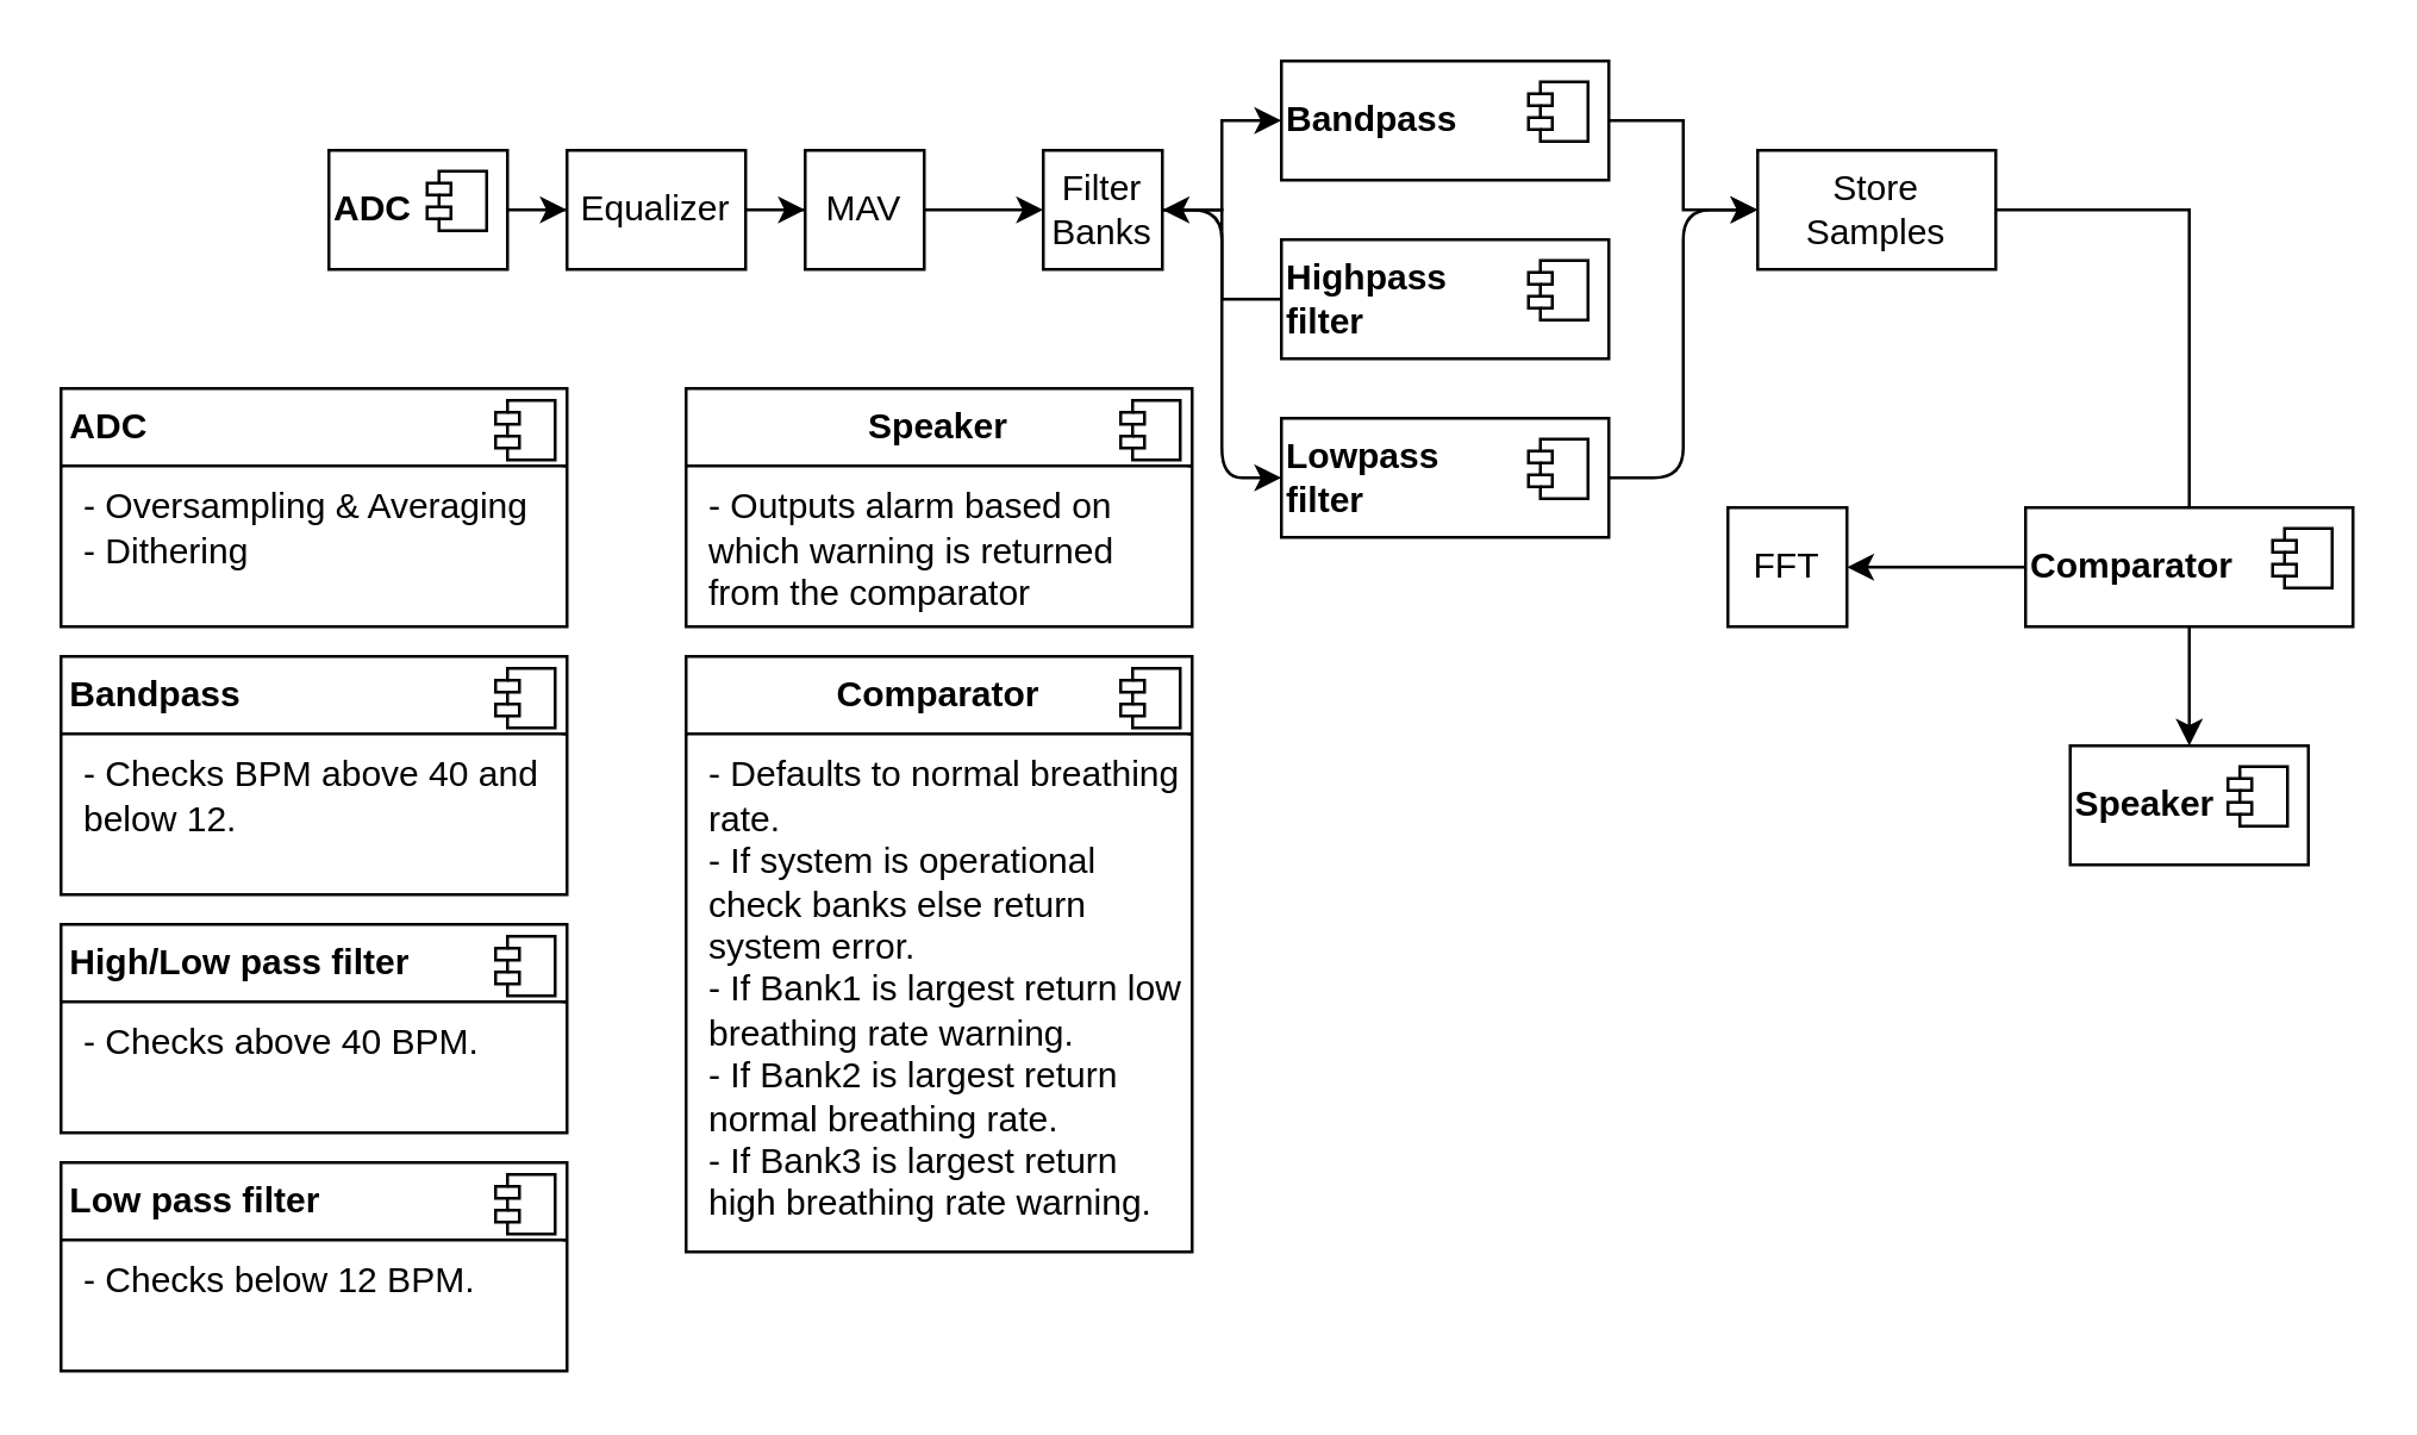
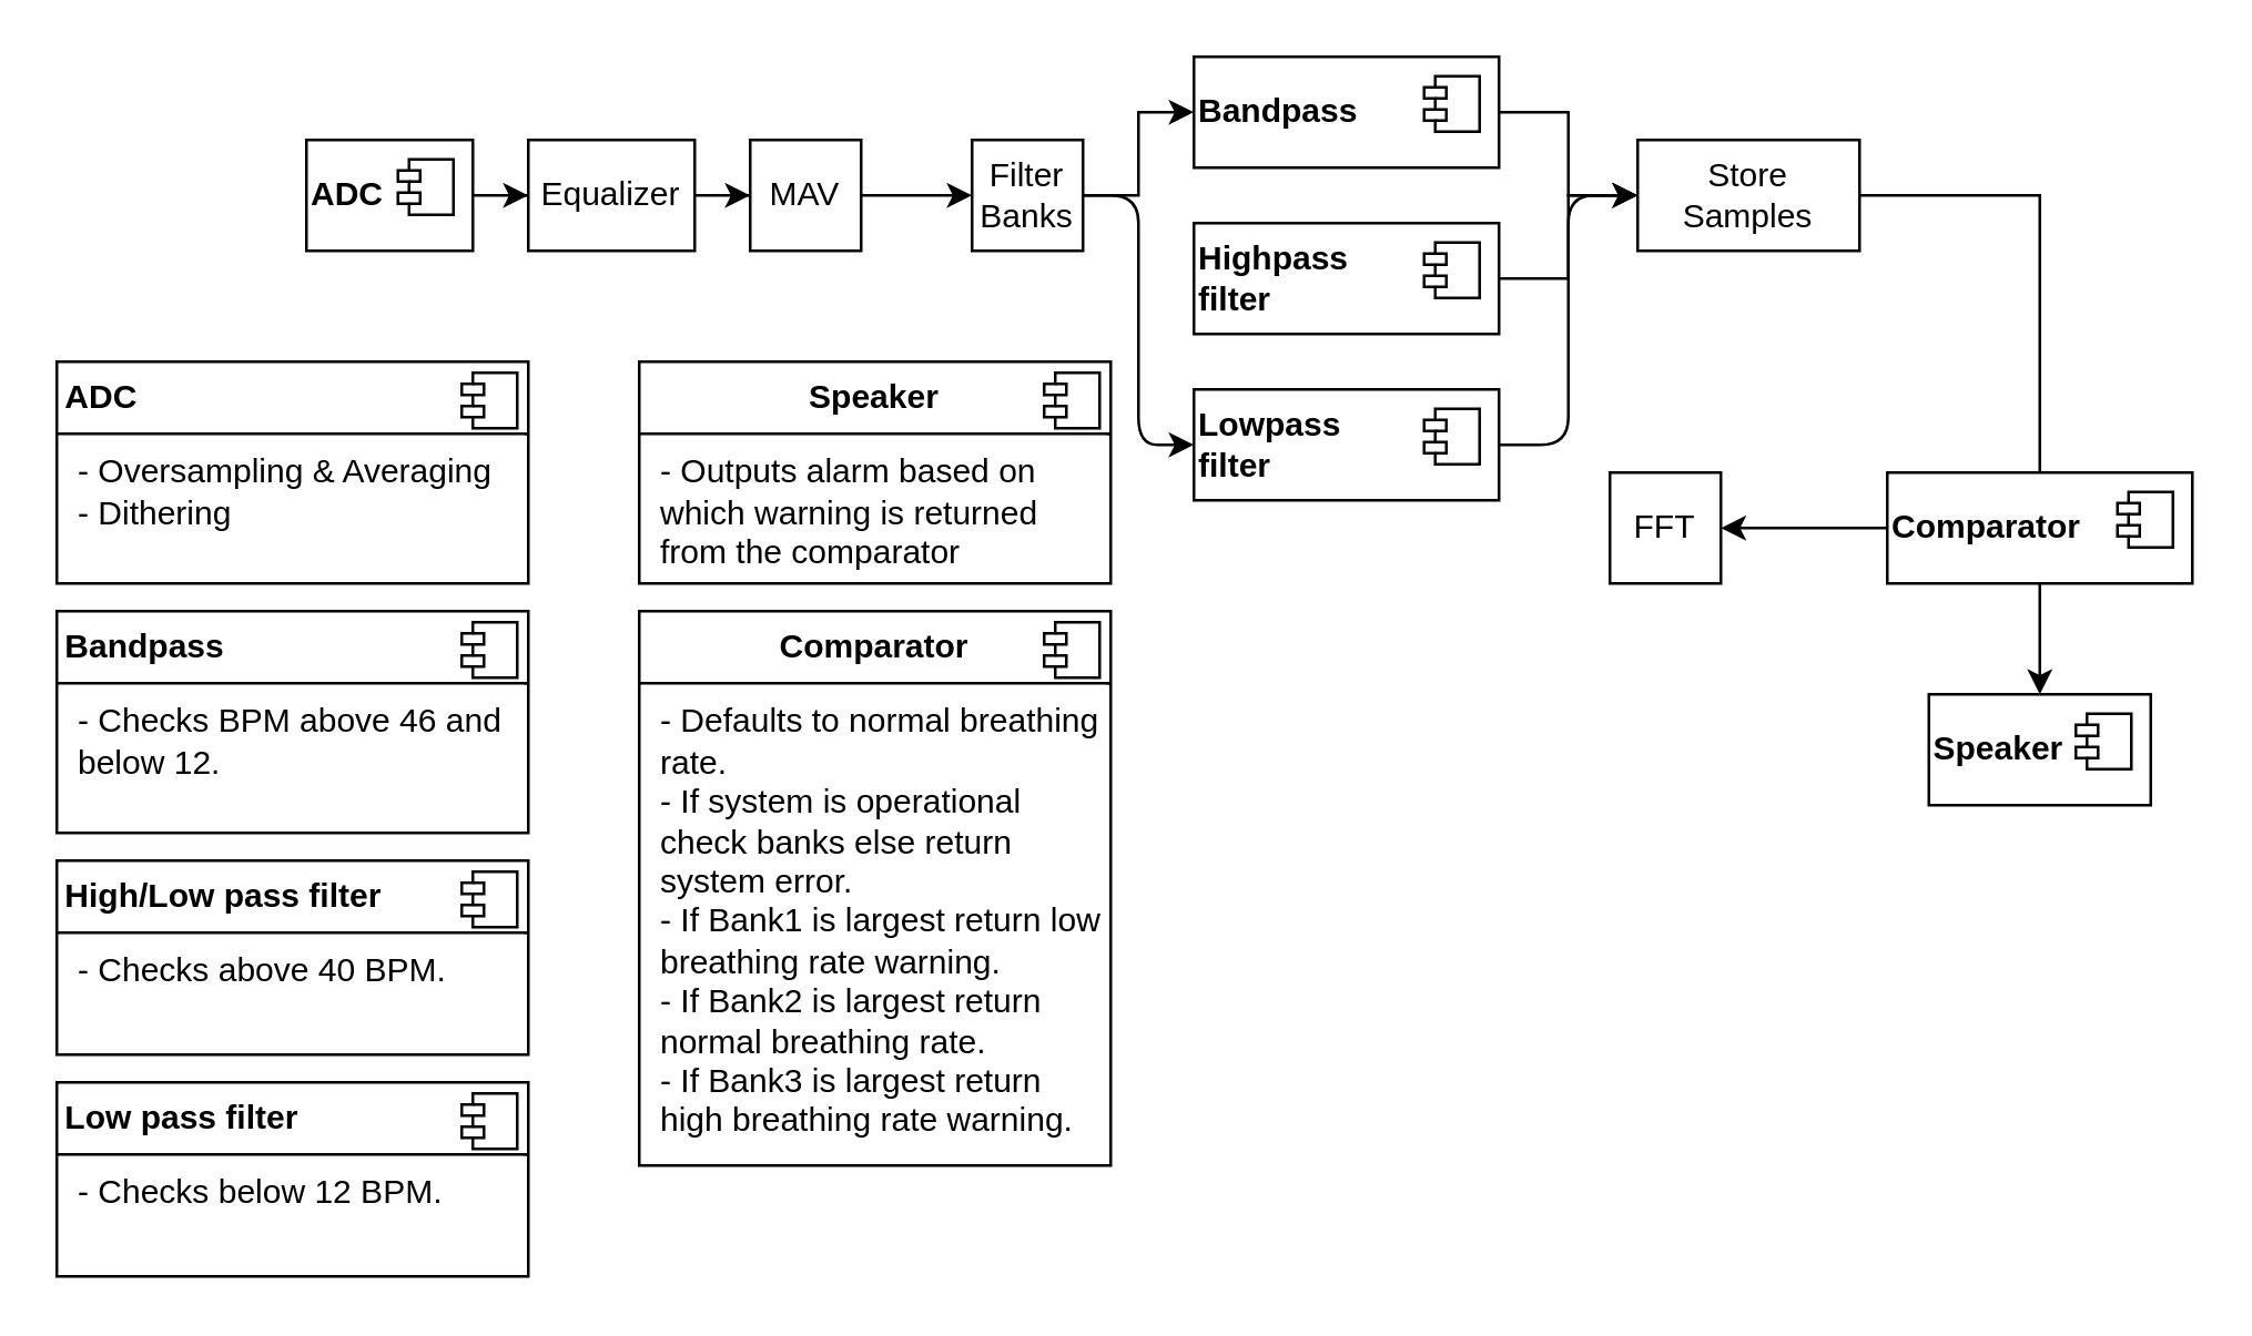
  <mxCell id="0" />
  <mxCell id="1" parent="0" />
  <mxCell id="2" value="" style="edgeStyle=orthogonalEdgeStyle;rounded=0;orthogonalLoop=1;jettySize=auto;html=1;" parent="1" source="3" target="5" edge="1"><mxGeometry relative="1" as="geometry" /></mxCell>
  <mxCell id="3" value="Equalizer" style="html=1;whiteSpace=wrap;" parent="1" vertex="1"><mxGeometry x="190" y="50" width="60" height="40" as="geometry" /></mxCell>
  <mxCell id="4" value="" style="edgeStyle=orthogonalEdgeStyle;rounded=0;orthogonalLoop=1;jettySize=auto;html=1;" parent="1" source="5" target="8" edge="1"><mxGeometry relative="1" as="geometry" /></mxCell>
  <mxCell id="5" value="MAV" style="html=1;whiteSpace=wrap;" parent="1" vertex="1"><mxGeometry x="270" y="50" width="40" height="40" as="geometry" /></mxCell>
  <mxCell id="6" style="edgeStyle=orthogonalEdgeStyle;rounded=0;orthogonalLoop=1;jettySize=auto;html=1;entryX=0;entryY=0.5;entryDx=0;entryDy=0;" parent="1" source="8" target="20" edge="1"><mxGeometry relative="1" as="geometry" /></mxCell>
  <mxCell id="7" style="html=1;entryX=0;entryY=0.5;entryDx=0;entryDy=0;edgeStyle=orthogonalEdgeStyle;elbow=vertical;" parent="1" source="8" target="38" edge="1"><mxGeometry relative="1" as="geometry" /></mxCell>
  <mxCell id="8" value="Filter Banks" style="html=1;whiteSpace=wrap;" parent="1" vertex="1"><mxGeometry x="350" y="50" width="40" height="40" as="geometry" /></mxCell>
  <mxCell id="9" style="edgeStyle=orthogonalEdgeStyle;rounded=0;orthogonalLoop=1;jettySize=auto;html=1;entryX=0;entryY=0.5;entryDx=0;entryDy=0;" parent="1" source="10" target="3" edge="1"><mxGeometry relative="1" as="geometry" /></mxCell>
  <mxCell id="10" value="&lt;b&gt;ADC&lt;/b&gt;" style="html=1;dropTarget=0;whiteSpace=wrap;align=left;" parent="1" vertex="1"><mxGeometry x="110" y="50" width="60" height="40" as="geometry" /></mxCell>
  <mxCell id="11" value="" style="shape=module;jettyWidth=8;jettyHeight=4;" parent="10" vertex="1"><mxGeometry x="1" width="20" height="20" relative="1" as="geometry"><mxPoint x="-27" y="7" as="offset" /></mxGeometry></mxCell>
  <mxCell id="12" value="&lt;p style=&quot;margin: 6px 0px 0px;&quot;&gt;&lt;b&gt;&lt;font&gt;&amp;nbsp;ADC&lt;/font&gt;&lt;/b&gt;&lt;/p&gt;&lt;hr size=&quot;1&quot; style=&quot;border-style:solid;&quot;&gt;&lt;p style=&quot;margin:0px;margin-left:8px;&quot;&gt;- Oversampling &amp;amp; Averaging&lt;/p&gt;&lt;p style=&quot;margin:0px;margin-left:8px;&quot;&gt;- Dithering&lt;/p&gt;" style="align=left;overflow=fill;html=1;dropTarget=0;whiteSpace=wrap;" parent="1" vertex="1"><mxGeometry x="20" y="130" width="170" height="80" as="geometry" /></mxCell>
  <mxCell id="13" value="" style="shape=component;jettyWidth=8;jettyHeight=4;" parent="12" vertex="1"><mxGeometry x="1" width="20" height="20" relative="1" as="geometry"><mxPoint x="-24" y="4" as="offset" /></mxGeometry></mxCell>
- <mxCell id="14" value="&lt;p style=&quot;margin: 6px 0px 0px;&quot;&gt;&lt;b&gt;&lt;font&gt;&amp;nbsp;Bandpass&lt;/font&gt;&lt;/b&gt;&lt;/p&gt;&lt;hr size=&quot;1&quot; style=&quot;border-style:solid;&quot;&gt;&lt;p style=&quot;margin:0px;margin-left:8px;&quot;&gt;- Checks BPM above 40 and below 12.&lt;/p&gt;" style="align=left;overflow=fill;html=1;dropTarget=0;whiteSpace=wrap;" parent="1" vertex="1"><mxGeometry x="20" y="220" width="170" height="80" as="geometry" /></mxCell>
+ <mxCell id="14" value="&lt;p style=&quot;margin: 6px 0px 0px;&quot;&gt;&lt;b&gt;&lt;font&gt;&amp;nbsp;Bandpass&lt;/font&gt;&lt;/b&gt;&lt;/p&gt;&lt;hr size=&quot;1&quot; style=&quot;border-style:solid;&quot;&gt;&lt;p style=&quot;margin:0px;margin-left:8px;&quot;&gt;- Checks BPM above 46 and below 12.&lt;/p&gt;" style="align=left;overflow=fill;html=1;dropTarget=0;whiteSpace=wrap;" parent="1" vertex="1"><mxGeometry x="20" y="220" width="170" height="80" as="geometry" /></mxCell>
  <mxCell id="15" value="" style="shape=component;jettyWidth=8;jettyHeight=4;" parent="14" vertex="1"><mxGeometry x="1" width="20" height="20" relative="1" as="geometry"><mxPoint x="-24" y="4" as="offset" /></mxGeometry></mxCell>
- <mxCell id="16" style="edgeStyle=orthogonalEdgeStyle;rounded=0;orthogonalLoop=1;jettySize=auto;html=1;" parent="1" source="17" target="8" edge="1"><mxGeometry relative="1" as="geometry" /></mxCell>
+ <mxCell id="16" style="edgeStyle=orthogonalEdgeStyle;rounded=0;orthogonalLoop=1;jettySize=auto;html=1;entryX=0;entryY=0.5;entryDx=0;entryDy=0;" parent="1" source="17" target="25" edge="1"><mxGeometry relative="1" as="geometry" /></mxCell>
  <mxCell id="17" value="&lt;font&gt;&lt;b&gt;High&lt;/b&gt;&lt;/font&gt;&lt;b style=&quot;background-color: transparent;&quot;&gt;pass&amp;nbsp;&lt;/b&gt;&lt;div&gt;&lt;b style=&quot;background-color: transparent;&quot;&gt;filter&lt;/b&gt;&lt;/div&gt;" style="html=1;dropTarget=0;whiteSpace=wrap;align=left;" parent="1" vertex="1"><mxGeometry x="430" y="80" width="110" height="40" as="geometry" /></mxCell>
  <mxCell id="18" value="" style="shape=module;jettyWidth=8;jettyHeight=4;" parent="17" vertex="1"><mxGeometry x="1" width="20" height="20" relative="1" as="geometry"><mxPoint x="-27" y="7" as="offset" /></mxGeometry></mxCell>
  <mxCell id="19" style="edgeStyle=orthogonalEdgeStyle;rounded=0;orthogonalLoop=1;jettySize=auto;html=1;entryX=0;entryY=0.5;entryDx=0;entryDy=0;" parent="1" source="20" target="25" edge="1"><mxGeometry relative="1" as="geometry" /></mxCell>
  <mxCell id="20" value="&lt;b&gt;Bandpass&lt;/b&gt;" style="html=1;dropTarget=0;whiteSpace=wrap;align=left;" parent="1" vertex="1"><mxGeometry x="430" y="20" width="110" height="40" as="geometry" /></mxCell>
  <mxCell id="21" value="" style="shape=module;jettyWidth=8;jettyHeight=4;" parent="20" vertex="1"><mxGeometry x="1" width="20" height="20" relative="1" as="geometry"><mxPoint x="-27" y="7" as="offset" /></mxGeometry></mxCell>
  <mxCell id="22" value="&lt;p style=&quot;margin: 6px 0px 0px;&quot;&gt;&lt;b&gt;&amp;nbsp;High/Low pass filter&lt;/b&gt;&lt;/p&gt;&lt;hr size=&quot;1&quot; style=&quot;border-style:solid;&quot;&gt;&lt;p style=&quot;margin:0px;margin-left:8px;&quot;&gt;- Checks above 40 BPM.&lt;/p&gt;" style="align=left;overflow=fill;html=1;dropTarget=0;whiteSpace=wrap;" parent="1" vertex="1"><mxGeometry x="20" y="310" width="170" height="70" as="geometry" /></mxCell>
  <mxCell id="23" value="" style="shape=component;jettyWidth=8;jettyHeight=4;" parent="22" vertex="1"><mxGeometry x="1" width="20" height="20" relative="1" as="geometry"><mxPoint x="-24" y="4" as="offset" /></mxGeometry></mxCell>
  <mxCell id="24" style="edgeStyle=orthogonalEdgeStyle;rounded=0;orthogonalLoop=1;jettySize=auto;html=1;entryX=0.5;entryY=0;entryDx=0;entryDy=0;endArrow=none;" parent="1" source="25" target="31" edge="1"><mxGeometry relative="1" as="geometry" /></mxCell>
  <mxCell id="25" value="Store Samples" style="html=1;whiteSpace=wrap;" parent="1" vertex="1"><mxGeometry x="590" y="50" width="80" height="40" as="geometry" /></mxCell>
  <mxCell id="26" value="FFT" style="html=1;whiteSpace=wrap;" parent="1" vertex="1"><mxGeometry x="580" y="170" width="40" height="40" as="geometry" /></mxCell>
  <mxCell id="27" value="&lt;p style=&quot;margin:0px;margin-top:6px;text-align:center;&quot;&gt;&lt;b&gt;&lt;font&gt;Comparator&lt;/font&gt;&lt;/b&gt;&lt;/p&gt;&lt;hr size=&quot;1&quot; style=&quot;border-style:solid;&quot;&gt;&lt;p style=&quot;margin:0px;margin-left:8px;&quot;&gt;&lt;font&gt;- Defaults to normal breathing rate.&lt;/font&gt;&lt;/p&gt;&lt;p style=&quot;margin:0px;margin-left:8px;&quot;&gt;&lt;font&gt;- If system is operational check banks else return system error.&lt;/font&gt;&lt;/p&gt;&lt;p style=&quot;margin:0px;margin-left:8px;&quot;&gt;&lt;font&gt;- If Bank1&amp;nbsp;is largest return low breathing rate warning.&lt;/font&gt;&lt;/p&gt;&lt;p style=&quot;margin:0px;margin-left:8px;&quot;&gt;&lt;font&gt;- If Bank2 is largest return normal breathing rate.&lt;/font&gt;&lt;/p&gt;&lt;p style=&quot;margin:0px;margin-left:8px;&quot;&gt;&lt;font&gt;- If&amp;nbsp;&lt;span style=&quot;background-color: transparent;&quot;&gt;Bank3 is largest return high breathing rate warning.&lt;/span&gt;&lt;/font&gt;&lt;/p&gt;" style="align=left;overflow=fill;html=1;dropTarget=0;whiteSpace=wrap;" parent="1" vertex="1"><mxGeometry x="230" y="220" width="170" height="200" as="geometry" /></mxCell>
  <mxCell id="28" value="" style="shape=component;jettyWidth=8;jettyHeight=4;" parent="27" vertex="1"><mxGeometry x="1" width="20" height="20" relative="1" as="geometry"><mxPoint x="-24" y="4" as="offset" /></mxGeometry></mxCell>
  <mxCell id="29" style="edgeStyle=orthogonalEdgeStyle;rounded=0;orthogonalLoop=1;jettySize=auto;html=1;entryX=1;entryY=0.5;entryDx=0;entryDy=0;" parent="1" source="31" target="26" edge="1"><mxGeometry relative="1" as="geometry" /></mxCell>
  <mxCell id="30" style="edgeStyle=orthogonalEdgeStyle;rounded=0;orthogonalLoop=1;jettySize=auto;html=1;" parent="1" source="31" target="35" edge="1"><mxGeometry relative="1" as="geometry" /></mxCell>
  <mxCell id="31" value="&lt;b&gt;Comparator&lt;/b&gt;" style="html=1;dropTarget=0;whiteSpace=wrap;align=left;" parent="1" vertex="1"><mxGeometry x="680" y="170" width="110" height="40" as="geometry" /></mxCell>
  <mxCell id="32" value="" style="shape=module;jettyWidth=8;jettyHeight=4;" parent="31" vertex="1"><mxGeometry x="1" width="20" height="20" relative="1" as="geometry"><mxPoint x="-27" y="7" as="offset" /></mxGeometry></mxCell>
  <mxCell id="33" value="&lt;p style=&quot;margin:0px;margin-top:6px;text-align:center;&quot;&gt;&lt;b&gt;Speaker&lt;/b&gt;&lt;/p&gt;&lt;hr size=&quot;1&quot; style=&quot;border-style:solid;&quot;&gt;&lt;p style=&quot;margin:0px;margin-left:8px;&quot;&gt;- Outputs alarm based on which warning is returned from the comparator&lt;/p&gt;" style="align=left;overflow=fill;html=1;dropTarget=0;whiteSpace=wrap;" parent="1" vertex="1"><mxGeometry x="230" y="130" width="170" height="80" as="geometry" /></mxCell>
  <mxCell id="34" value="" style="shape=component;jettyWidth=8;jettyHeight=4;" parent="33" vertex="1"><mxGeometry x="1" width="20" height="20" relative="1" as="geometry"><mxPoint x="-24" y="4" as="offset" /></mxGeometry></mxCell>
  <mxCell id="35" value="&lt;b&gt;Speaker&lt;/b&gt;" style="html=1;dropTarget=0;whiteSpace=wrap;align=left;" parent="1" vertex="1"><mxGeometry x="695" y="250" width="80" height="40" as="geometry" /></mxCell>
  <mxCell id="36" value="" style="shape=module;jettyWidth=8;jettyHeight=4;" parent="35" vertex="1"><mxGeometry x="1" width="20" height="20" relative="1" as="geometry"><mxPoint x="-27" y="7" as="offset" /></mxGeometry></mxCell>
  <mxCell id="37" style="edgeStyle=orthogonalEdgeStyle;html=1;entryX=0;entryY=0.5;entryDx=0;entryDy=0;" parent="1" source="38" target="25" edge="1"><mxGeometry relative="1" as="geometry" /></mxCell>
  <mxCell id="38" value="&lt;font&gt;&lt;b style=&quot;background-color: transparent;&quot;&gt;Low&lt;/b&gt;&lt;/font&gt;&lt;b style=&quot;background-color: transparent;&quot;&gt;pass&lt;/b&gt;&lt;div&gt;&lt;b style=&quot;background-color: transparent;&quot;&gt;filter&lt;/b&gt;&lt;/div&gt;" style="html=1;dropTarget=0;whiteSpace=wrap;align=left;" parent="1" vertex="1"><mxGeometry x="430" y="140" width="110" height="40" as="geometry" /></mxCell>
  <mxCell id="39" value="" style="shape=module;jettyWidth=8;jettyHeight=4;" parent="38" vertex="1"><mxGeometry x="1" width="20" height="20" relative="1" as="geometry"><mxPoint x="-27" y="7" as="offset" /></mxGeometry></mxCell>
  <mxCell id="40" value="&lt;p style=&quot;margin: 6px 0px 0px;&quot;&gt;&lt;b&gt;&amp;nbsp;Low pass filter&lt;/b&gt;&lt;/p&gt;&lt;hr size=&quot;1&quot; style=&quot;border-style:solid;&quot;&gt;&lt;p style=&quot;margin:0px;margin-left:8px;&quot;&gt;- Checks below 12 BPM.&lt;/p&gt;" style="align=left;overflow=fill;html=1;dropTarget=0;whiteSpace=wrap;" parent="1" vertex="1"><mxGeometry x="20" y="390" width="170" height="70" as="geometry" /></mxCell>
  <mxCell id="41" value="" style="shape=component;jettyWidth=8;jettyHeight=4;" parent="40" vertex="1"><mxGeometry x="1" width="20" height="20" relative="1" as="geometry"><mxPoint x="-24" y="4" as="offset" /></mxGeometry></mxCell>
